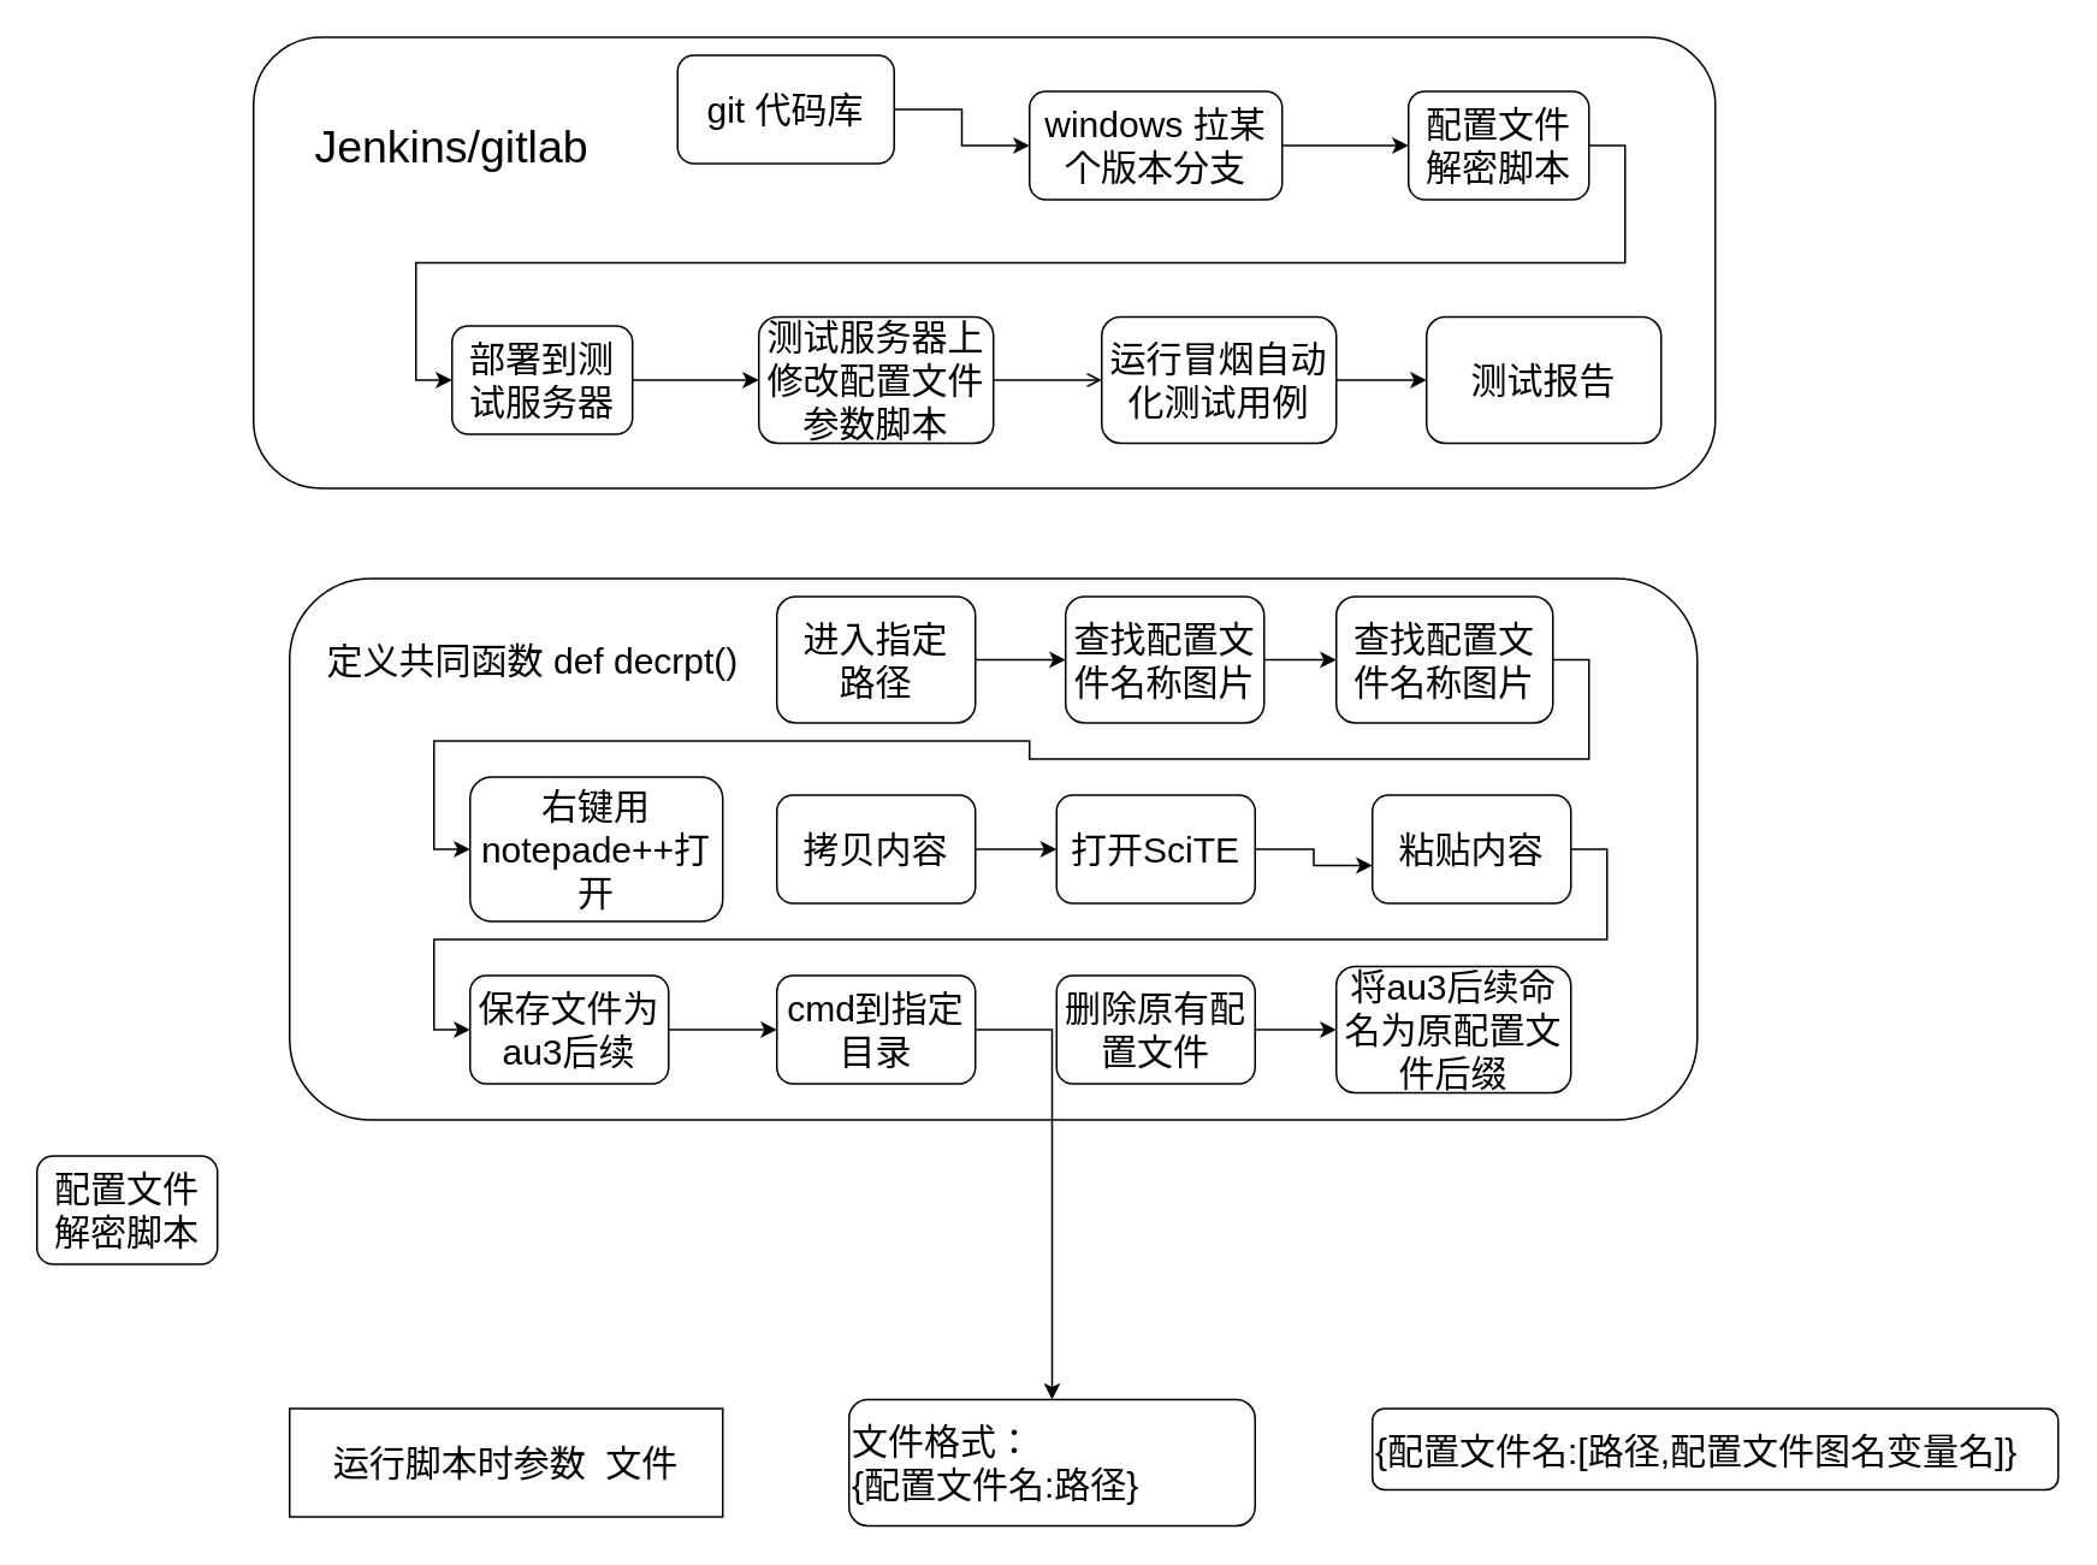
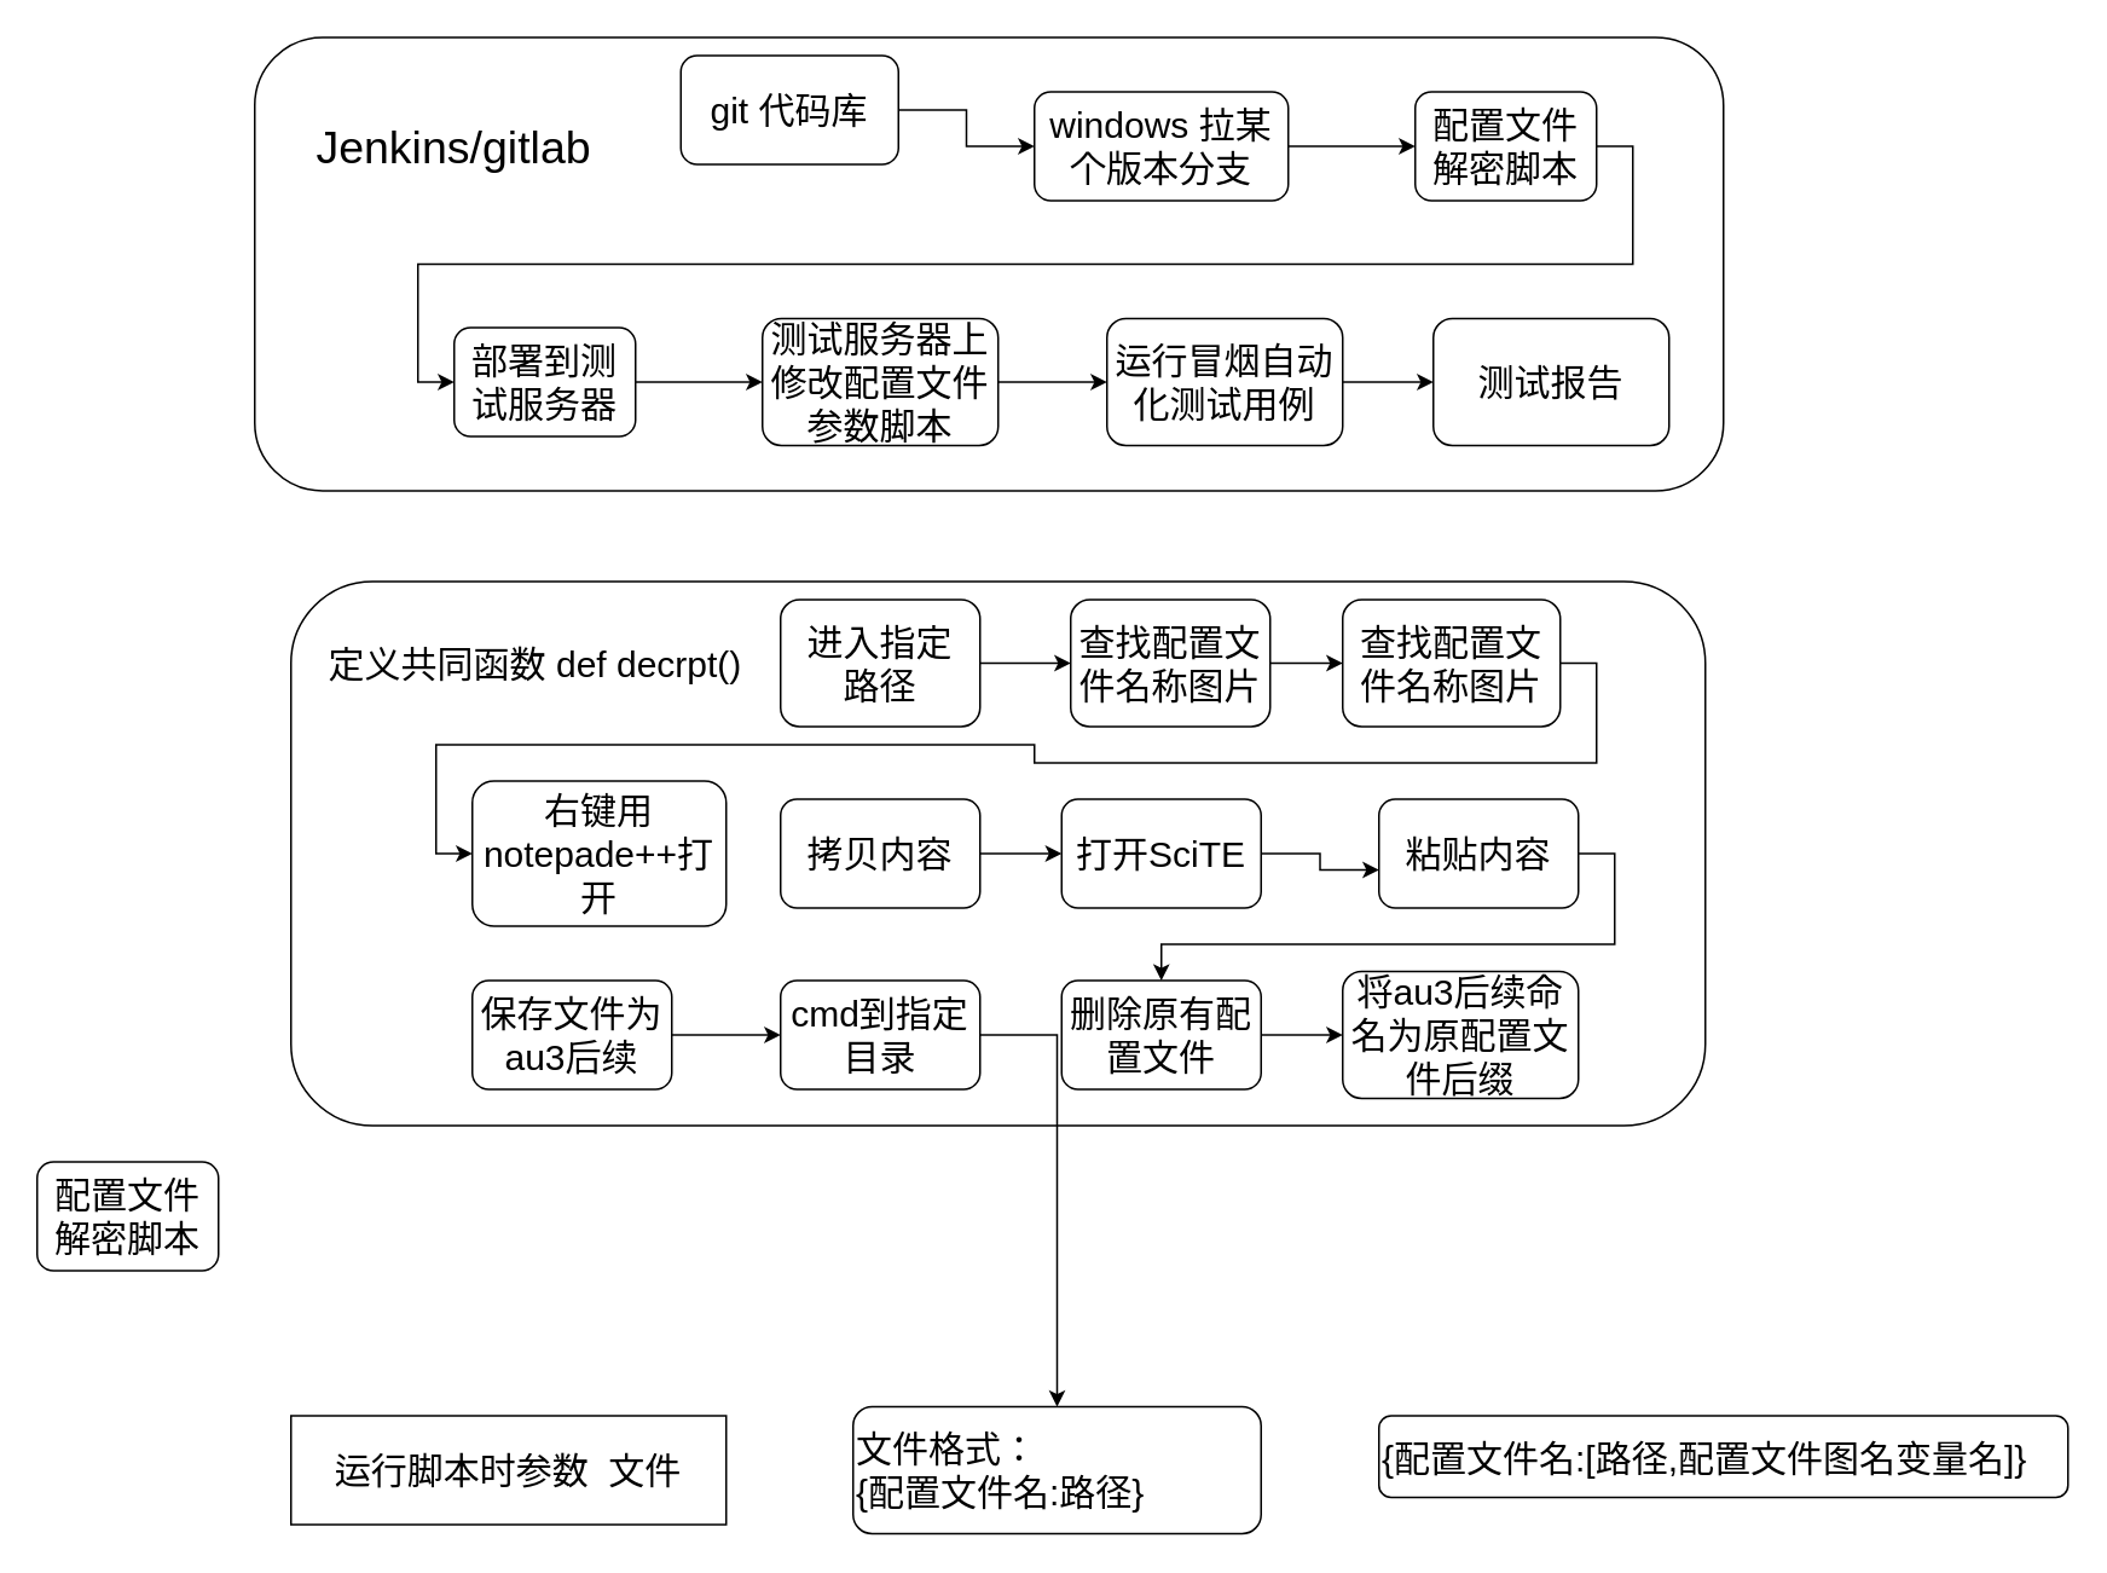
  <mxCell id="0" />
  <mxCell id="1" parent="0" />
  <mxCell id="2" value="" style="rounded=1;whiteSpace=wrap;html=1;" vertex="1" parent="1"><mxGeometry x="140" y="20" width="810" height="250" as="geometry" /></mxCell>
  <mxCell id="3" style="edgeStyle=orthogonalEdgeStyle;rounded=0;orthogonalLoop=1;jettySize=auto;html=1;exitX=1;exitY=0.5;exitDx=0;exitDy=0;entryX=0;entryY=0.5;entryDx=0;entryDy=0;" edge="1" parent="1" source="4" target="6"><mxGeometry relative="1" as="geometry" /></mxCell>
  <mxCell id="4" value="&lt;font style=&quot;font-size: 20px&quot;&gt;git&amp;nbsp;代码库&lt;/font&gt;" style="rounded=1;whiteSpace=wrap;html=1;" vertex="1" parent="1"><mxGeometry x="375" y="30" width="120" height="60" as="geometry" /></mxCell>
  <mxCell id="5" style="edgeStyle=orthogonalEdgeStyle;rounded=0;orthogonalLoop=1;jettySize=auto;html=1;exitX=1;exitY=0.5;exitDx=0;exitDy=0;entryX=0;entryY=0.5;entryDx=0;entryDy=0;" edge="1" parent="1" source="6" target="8"><mxGeometry relative="1" as="geometry" /></mxCell>
  <mxCell id="6" value="&lt;font style=&quot;font-size: 20px&quot;&gt;windows&amp;nbsp;拉某个版本分支&lt;/font&gt;" style="rounded=1;whiteSpace=wrap;html=1;" vertex="1" parent="1"><mxGeometry x="570" y="50" width="140" height="60" as="geometry" /></mxCell>
  <mxCell id="7" style="edgeStyle=orthogonalEdgeStyle;rounded=0;orthogonalLoop=1;jettySize=auto;html=1;exitX=1;exitY=0.5;exitDx=0;exitDy=0;entryX=0;entryY=0.5;entryDx=0;entryDy=0;" edge="1" parent="1" source="8" target="10"><mxGeometry relative="1" as="geometry" /></mxCell>
  <mxCell id="8" value="&lt;font style=&quot;font-size: 20px&quot;&gt;配置文件解密脚本&lt;/font&gt;" style="rounded=1;whiteSpace=wrap;html=1;" vertex="1" parent="1"><mxGeometry x="780" y="50" width="100" height="60" as="geometry" /></mxCell>
  <mxCell id="9" style="edgeStyle=orthogonalEdgeStyle;rounded=0;orthogonalLoop=1;jettySize=auto;html=1;exitX=1;exitY=0.5;exitDx=0;exitDy=0;entryX=0;entryY=0.5;entryDx=0;entryDy=0;" edge="1" parent="1" source="10" target="12"><mxGeometry relative="1" as="geometry" /></mxCell>
  <mxCell id="10" value="&lt;span style=&quot;font-size: 20px&quot;&gt;部署到测试服务器&lt;/span&gt;" style="rounded=1;whiteSpace=wrap;html=1;" vertex="1" parent="1"><mxGeometry x="250" y="180" width="100" height="60" as="geometry" /></mxCell>
- <mxCell id="11" style="edgeStyle=orthogonalEdgeStyle;rounded=0;orthogonalLoop=1;jettySize=auto;html=1;exitX=1;exitY=0.5;exitDx=0;exitDy=0;entryX=0;entryY=0.5;entryDx=0;entryDy=0;endArrow=open;" edge="1" parent="1" source="12" target="14"><mxGeometry relative="1" as="geometry" /></mxCell>
+ <mxCell id="11" style="edgeStyle=orthogonalEdgeStyle;rounded=0;orthogonalLoop=1;jettySize=auto;html=1;exitX=1;exitY=0.5;exitDx=0;exitDy=0;entryX=0;entryY=0.5;entryDx=0;entryDy=0;" edge="1" parent="1" source="12" target="14"><mxGeometry relative="1" as="geometry" /></mxCell>
  <mxCell id="12" value="&lt;span style=&quot;font-size: 20px&quot;&gt;测试服务器上修改配置文件参数脚本&lt;/span&gt;" style="rounded=1;whiteSpace=wrap;html=1;" vertex="1" parent="1"><mxGeometry x="420" y="175" width="130" height="70" as="geometry" /></mxCell>
  <mxCell id="13" style="edgeStyle=orthogonalEdgeStyle;rounded=0;orthogonalLoop=1;jettySize=auto;html=1;exitX=1;exitY=0.5;exitDx=0;exitDy=0;" edge="1" parent="1" source="14" target="15"><mxGeometry relative="1" as="geometry" /></mxCell>
  <mxCell id="14" value="&lt;span style=&quot;font-size: 20px&quot;&gt;运行冒烟自动化测试用例&lt;/span&gt;" style="rounded=1;whiteSpace=wrap;html=1;" vertex="1" parent="1"><mxGeometry x="610" y="175" width="130" height="70" as="geometry" /></mxCell>
  <mxCell id="15" value="&lt;span style=&quot;font-size: 20px&quot;&gt;测试报告&lt;/span&gt;" style="rounded=1;whiteSpace=wrap;html=1;" vertex="1" parent="1"><mxGeometry x="790" y="175" width="130" height="70" as="geometry" /></mxCell>
  <mxCell id="16" value="&lt;font style=&quot;font-size: 25px&quot;&gt;&lt;font style=&quot;font-size: 25px&quot;&gt;Jenkins&lt;/font&gt;/gitlab&lt;/font&gt;" style="text;html=1;strokeColor=none;fillColor=none;align=center;verticalAlign=middle;whiteSpace=wrap;rounded=0;" vertex="1" parent="1"><mxGeometry x="210" y="50" width="80" height="60" as="geometry" /></mxCell>
  <mxCell id="17" value="&lt;font style=&quot;font-size: 20px&quot;&gt;配置文件解密脚本&lt;/font&gt;" style="rounded=1;whiteSpace=wrap;html=1;" vertex="1" parent="1"><mxGeometry x="20" y="640" width="100" height="60" as="geometry" /></mxCell>
  <mxCell id="18" value="" style="rounded=1;whiteSpace=wrap;html=1;" vertex="1" parent="1"><mxGeometry x="160" y="320" width="780" height="300" as="geometry" /></mxCell>
  <mxCell id="19" style="edgeStyle=orthogonalEdgeStyle;rounded=0;orthogonalLoop=1;jettySize=auto;html=1;exitX=1;exitY=0.5;exitDx=0;exitDy=0;entryX=0;entryY=0.5;entryDx=0;entryDy=0;" edge="1" parent="1" source="20" target="22"><mxGeometry relative="1" as="geometry" /></mxCell>
  <mxCell id="20" value="&lt;span style=&quot;font-size: 20px&quot;&gt;进入指定&lt;br&gt;路径&lt;/span&gt;" style="rounded=1;whiteSpace=wrap;html=1;" vertex="1" parent="1"><mxGeometry x="430" y="330" width="110" height="70" as="geometry" /></mxCell>
  <mxCell id="21" style="edgeStyle=orthogonalEdgeStyle;rounded=0;orthogonalLoop=1;jettySize=auto;html=1;exitX=1;exitY=0.5;exitDx=0;exitDy=0;entryX=0;entryY=0.5;entryDx=0;entryDy=0;" edge="1" parent="1" source="22" target="24"><mxGeometry relative="1" as="geometry" /></mxCell>
  <mxCell id="22" value="&lt;span style=&quot;font-size: 20px&quot;&gt;查找配置文件名称图片&lt;/span&gt;" style="rounded=1;whiteSpace=wrap;html=1;" vertex="1" parent="1"><mxGeometry x="590" y="330" width="110" height="70" as="geometry" /></mxCell>
  <mxCell id="23" style="edgeStyle=orthogonalEdgeStyle;rounded=0;orthogonalLoop=1;jettySize=auto;html=1;exitX=1;exitY=0.5;exitDx=0;exitDy=0;entryX=0;entryY=0.5;entryDx=0;entryDy=0;" edge="1" parent="1" source="24" target="25"><mxGeometry relative="1" as="geometry" /></mxCell>
  <mxCell id="24" value="&lt;span style=&quot;font-size: 20px&quot;&gt;查找配置文件名称图片&lt;/span&gt;" style="rounded=1;whiteSpace=wrap;html=1;" vertex="1" parent="1"><mxGeometry x="740" y="330" width="120" height="70" as="geometry" /></mxCell>
  <mxCell id="25" value="&lt;span style=&quot;font-size: 20px&quot;&gt;右键用notepade++打开&lt;/span&gt;" style="rounded=1;whiteSpace=wrap;html=1;" vertex="1" parent="1"><mxGeometry x="260" y="430" width="140" height="80" as="geometry" /></mxCell>
  <mxCell id="26" style="edgeStyle=orthogonalEdgeStyle;rounded=0;orthogonalLoop=1;jettySize=auto;html=1;exitX=1;exitY=0.5;exitDx=0;exitDy=0;entryX=0;entryY=0.5;entryDx=0;entryDy=0;" edge="1" parent="1" source="27" target="29"><mxGeometry relative="1" as="geometry" /></mxCell>
  <mxCell id="27" value="&lt;span style=&quot;font-size: 20px&quot;&gt;拷贝内容&lt;/span&gt;" style="rounded=1;whiteSpace=wrap;html=1;" vertex="1" parent="1"><mxGeometry x="430" y="440" width="110" height="60" as="geometry" /></mxCell>
  <mxCell id="28" style="edgeStyle=orthogonalEdgeStyle;rounded=0;orthogonalLoop=1;jettySize=auto;html=1;exitX=1;exitY=0.5;exitDx=0;exitDy=0;entryX=0;entryY=0.65;entryDx=0;entryDy=0;entryPerimeter=0;" edge="1" parent="1" source="29" target="31"><mxGeometry relative="1" as="geometry" /></mxCell>
  <mxCell id="29" value="&lt;span style=&quot;font-size: 20px&quot;&gt;打开SciTE&lt;/span&gt;" style="rounded=1;whiteSpace=wrap;html=1;" vertex="1" parent="1"><mxGeometry x="585" y="440" width="110" height="60" as="geometry" /></mxCell>
- <mxCell id="30" style="edgeStyle=orthogonalEdgeStyle;rounded=0;orthogonalLoop=1;jettySize=auto;html=1;exitX=1;exitY=0.5;exitDx=0;exitDy=0;entryX=0;entryY=0.5;entryDx=0;entryDy=0;" edge="1" parent="1" source="31" target="33"><mxGeometry relative="1" as="geometry" /></mxCell>
+ <mxCell id="30" style="edgeStyle=orthogonalEdgeStyle;rounded=0;orthogonalLoop=1;jettySize=auto;html=1;exitX=1;exitY=0.5;exitDx=0;exitDy=0;" edge="1" parent="1" source="31" target="37"><mxGeometry relative="1" as="geometry" /></mxCell>
  <mxCell id="31" value="&lt;span style=&quot;font-size: 20px&quot;&gt;粘贴内容&lt;/span&gt;" style="rounded=1;whiteSpace=wrap;html=1;" vertex="1" parent="1"><mxGeometry x="760" y="440" width="110" height="60" as="geometry" /></mxCell>
  <mxCell id="32" style="edgeStyle=orthogonalEdgeStyle;rounded=0;orthogonalLoop=1;jettySize=auto;html=1;exitX=1;exitY=0.5;exitDx=0;exitDy=0;" edge="1" parent="1" source="33" target="35"><mxGeometry relative="1" as="geometry" /></mxCell>
  <mxCell id="33" value="&lt;span style=&quot;font-size: 20px&quot;&gt;保存文件为au3后续&lt;/span&gt;" style="rounded=1;whiteSpace=wrap;html=1;" vertex="1" parent="1"><mxGeometry x="260" y="540" width="110" height="60" as="geometry" /></mxCell>
  <mxCell id="34" style="edgeStyle=orthogonalEdgeStyle;rounded=0;orthogonalLoop=1;jettySize=auto;html=1;exitX=1;exitY=0.5;exitDx=0;exitDy=0;" edge="1" parent="1" source="35" target="41"><mxGeometry relative="1" as="geometry" /></mxCell>
  <mxCell id="35" value="&lt;span style=&quot;font-size: 20px&quot;&gt;cmd到指定目录&lt;/span&gt;" style="rounded=1;whiteSpace=wrap;html=1;" vertex="1" parent="1"><mxGeometry x="430" y="540" width="110" height="60" as="geometry" /></mxCell>
  <mxCell id="36" style="edgeStyle=orthogonalEdgeStyle;rounded=0;orthogonalLoop=1;jettySize=auto;html=1;exitX=1;exitY=0.5;exitDx=0;exitDy=0;" edge="1" parent="1" source="37" target="38"><mxGeometry relative="1" as="geometry" /></mxCell>
  <mxCell id="37" value="&lt;span style=&quot;font-size: 20px&quot;&gt;删除原有配置文件&lt;/span&gt;" style="rounded=1;whiteSpace=wrap;html=1;" vertex="1" parent="1"><mxGeometry x="585" y="540" width="110" height="60" as="geometry" /></mxCell>
  <mxCell id="38" value="&lt;span style=&quot;font-size: 20px&quot;&gt;将au3后续命名为原配置文件后缀&lt;/span&gt;" style="rounded=1;whiteSpace=wrap;html=1;" vertex="1" parent="1"><mxGeometry x="740" y="535" width="130" height="70" as="geometry" /></mxCell>
  <mxCell id="39" value="&lt;font style=&quot;font-size: 20px&quot;&gt;定义共同函数 def decrpt()&lt;/font&gt;" style="text;html=1;strokeColor=none;fillColor=none;align=center;verticalAlign=middle;whiteSpace=wrap;rounded=0;" vertex="1" parent="1"><mxGeometry x="170" y="350" width="250" height="30" as="geometry" /></mxCell>
  <mxCell id="40" value="&lt;span style=&quot;font-size: 20px&quot;&gt;运行脚本时参数&amp;nbsp; 文件&lt;/span&gt;" style="rounded=0;whiteSpace=wrap;html=1;" vertex="1" parent="1"><mxGeometry x="160" y="780" width="240" height="60" as="geometry" /></mxCell>
  <mxCell id="41" value="&lt;font style=&quot;font-size: 20px&quot;&gt;文件格式：&lt;br&gt;{配置文件名:路径}&lt;/font&gt;" style="rounded=1;whiteSpace=wrap;html=1;align=left;" vertex="1" parent="1"><mxGeometry x="470" y="775" width="225" height="70" as="geometry" /></mxCell>
  <mxCell id="42" value="&lt;font style=&quot;font-size: 20px&quot;&gt;{配置文件名:[路径,配置文件图名变量名]}&lt;/font&gt;" style="rounded=1;whiteSpace=wrap;html=1;align=left;" vertex="1" parent="1"><mxGeometry x="760" y="780" width="380" height="45" as="geometry" /></mxCell>
